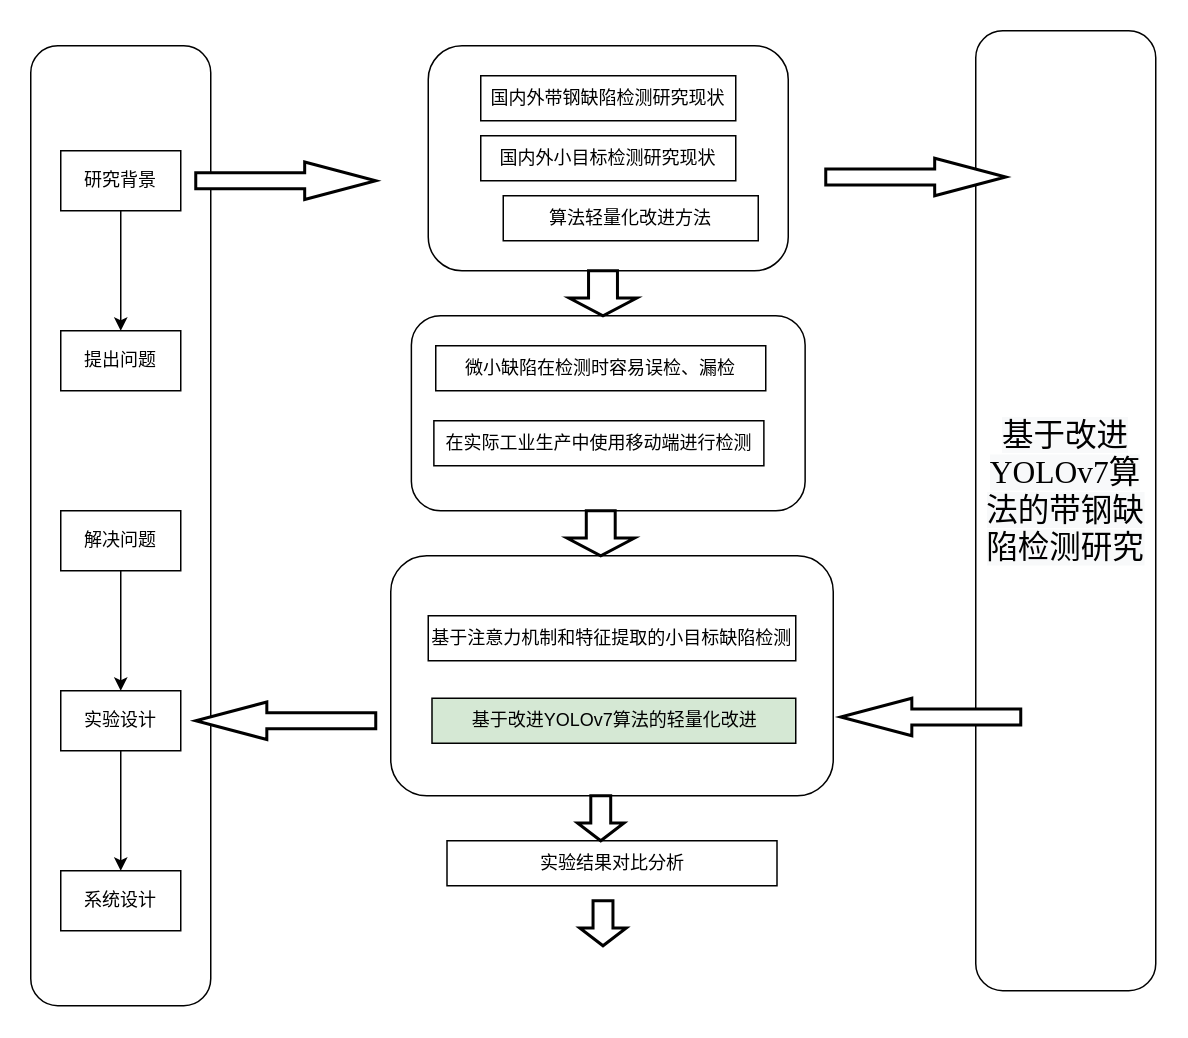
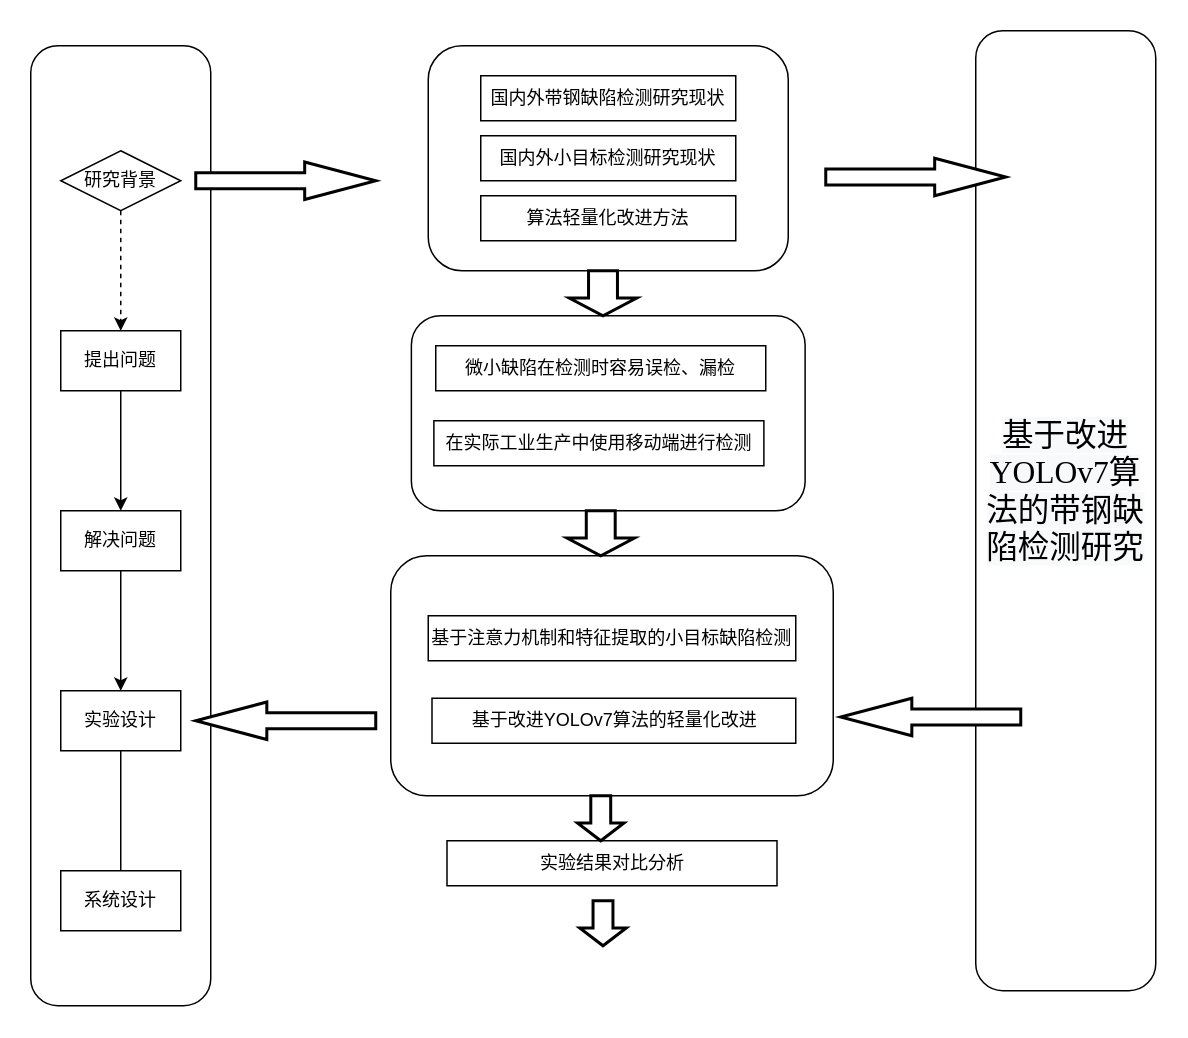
  <mxCell id="0" />
  <mxCell id="1" parent="0" />
  <mxCell id="2" value="" style="rounded=1;whiteSpace=wrap;html=1;" vertex="1" parent="1"><mxGeometry x="20" y="30" width="120" height="640" as="geometry" /></mxCell>
- <mxCell id="3" value="" style="edgeStyle=orthogonalEdgeStyle;rounded=0;orthogonalLoop=1;jettySize=auto;html=1;" edge="1" parent="1" source="4" target="6"><mxGeometry relative="1" as="geometry" /></mxCell>
- <mxCell id="4" value="研究背景" style="rounded=0;whiteSpace=wrap;html=1;" vertex="1" parent="1"><mxGeometry x="40" y="100" width="80" height="40" as="geometry" /></mxCell>
+ <mxCell id="3" value="" style="edgeStyle=orthogonalEdgeStyle;rounded=0;orthogonalLoop=1;jettySize=auto;html=1;dashed=1;" edge="1" parent="1" source="4" target="6"><mxGeometry relative="1" as="geometry" /></mxCell>
+ <mxCell id="4" value="研究背景" style="rhombus;whiteSpace=wrap;html=1;" vertex="1" parent="1"><mxGeometry x="40" y="100" width="80" height="40" as="geometry" /></mxCell>
+ <mxCell id="5" value="" style="edgeStyle=orthogonalEdgeStyle;rounded=0;orthogonalLoop=1;jettySize=auto;html=1;" edge="1" parent="1" source="6" target="8"><mxGeometry relative="1" as="geometry" /></mxCell>
  <mxCell id="6" value="提出问题" style="rounded=0;whiteSpace=wrap;html=1;" vertex="1" parent="1"><mxGeometry x="40" y="220" width="80" height="40" as="geometry" /></mxCell>
  <mxCell id="7" value="" style="edgeStyle=orthogonalEdgeStyle;rounded=0;orthogonalLoop=1;jettySize=auto;html=1;" edge="1" parent="1" source="8" target="10"><mxGeometry relative="1" as="geometry" /></mxCell>
  <mxCell id="8" value="解决问题" style="rounded=0;whiteSpace=wrap;html=1;" vertex="1" parent="1"><mxGeometry x="40" y="340" width="80" height="40" as="geometry" /></mxCell>
- <mxCell id="9" value="" style="edgeStyle=orthogonalEdgeStyle;rounded=0;orthogonalLoop=1;jettySize=auto;html=1;" edge="1" parent="1" source="10" target="11"><mxGeometry relative="1" as="geometry" /></mxCell>
+ <mxCell id="9" value="" style="edgeStyle=orthogonalEdgeStyle;rounded=0;orthogonalLoop=1;jettySize=auto;html=1;endArrow=none;" edge="1" parent="1" source="10" target="11"><mxGeometry relative="1" as="geometry" /></mxCell>
  <mxCell id="10" value="实验设计" style="rounded=0;whiteSpace=wrap;html=1;" vertex="1" parent="1"><mxGeometry x="40" y="460" width="80" height="40" as="geometry" /></mxCell>
  <mxCell id="11" value="系统设计" style="rounded=0;whiteSpace=wrap;html=1;" vertex="1" parent="1"><mxGeometry x="40" y="580" width="80" height="40" as="geometry" /></mxCell>
  <mxCell id="12" value="" style="shape=mxgraph.arrows.arrow_right;html=1;verticalLabelPosition=bottom;verticalAlign=top;strokeWidth=2;strokeColor=#000000;" vertex="1" parent="1"><mxGeometry x="130" y="107.5" width="120" height="25" as="geometry" /></mxCell>
  <mxCell id="13" value="" style="rounded=1;whiteSpace=wrap;html=1;" vertex="1" parent="1"><mxGeometry x="285" y="30" width="240" height="150" as="geometry" /></mxCell>
  <mxCell id="14" value="国内外带钢缺陷检测研究现状" style="rounded=0;whiteSpace=wrap;html=1;" vertex="1" parent="1"><mxGeometry x="320" y="50" width="170" height="30" as="geometry" /></mxCell>
  <mxCell id="15" value="国内外小目标检测研究现状" style="rounded=0;whiteSpace=wrap;html=1;" vertex="1" parent="1"><mxGeometry x="320" y="90" width="170" height="30" as="geometry" /></mxCell>
- <mxCell id="16" value="算法轻量化改进方法" style="whiteSpace=wrap;html=1;rounded=0;" vertex="1" parent="1"><mxGeometry x="335" y="130" width="170" height="30" as="geometry" /></mxCell>
+ <mxCell id="16" value="算法轻量化改进方法" style="whiteSpace=wrap;html=1;rounded=0;" vertex="1" parent="1"><mxGeometry x="320" y="130" width="170" height="30" as="geometry" /></mxCell>
  <mxCell id="17" value="&#10;&lt;span style=&quot;color: rgb(0, 0, 0); font-size: 21px; font-style: normal; font-variant-ligatures: normal; font-variant-caps: normal; font-weight: 400; letter-spacing: normal; orphans: 2; text-align: center; text-indent: 0px; text-transform: none; widows: 2; word-spacing: 0px; -webkit-text-stroke-width: 0px; background-color: rgb(248, 249, 250); text-decoration-thickness: initial; text-decoration-style: initial; text-decoration-color: initial; float: none; display: inline !important;&quot;&gt;基于改进YOLOv7算法的带钢缺陷检测研究&lt;/span&gt;&#10;&#10;" style="rounded=1;whiteSpace=wrap;html=1;fontSize=21;fontFamily=Times New Roman;" vertex="1" parent="1"><mxGeometry x="650" y="20" width="120" height="640" as="geometry" /></mxCell>
  <mxCell id="18" value="" style="rounded=1;whiteSpace=wrap;html=1;" vertex="1" parent="1"><mxGeometry x="260" y="370" width="295" height="160" as="geometry" /></mxCell>
  <mxCell id="19" value="基于注意力机制和特征提取的小目标缺陷检测" style="rounded=0;whiteSpace=wrap;html=1;" vertex="1" parent="1"><mxGeometry x="285" y="410" width="245" height="30" as="geometry" /></mxCell>
  <mxCell id="20" value="" style="shape=mxgraph.arrows.arrow_right;html=1;verticalLabelPosition=bottom;verticalAlign=top;strokeWidth=2;strokeColor=#000000;direction=west;" vertex="1" parent="1"><mxGeometry x="130" y="467.5" width="120" height="25" as="geometry" /></mxCell>
  <mxCell id="21" value="实验结果对比分析" style="rounded=0;whiteSpace=wrap;html=1;" vertex="1" parent="1"><mxGeometry x="297.5" y="560" width="220" height="30" as="geometry" /></mxCell>
- <mxCell id="22" value="基于改进YOLOv7算法的轻量化改进" style="rounded=0;whiteSpace=wrap;html=1;fillColor=#d5e8d4;" vertex="1" parent="1"><mxGeometry x="287.5" y="465" width="242.5" height="30" as="geometry" /></mxCell>
+ <mxCell id="22" value="基于改进YOLOv7算法的轻量化改进" style="rounded=0;whiteSpace=wrap;html=1;" vertex="1" parent="1"><mxGeometry x="287.5" y="465" width="242.5" height="30" as="geometry" /></mxCell>
  <mxCell id="23" value="" style="rounded=1;whiteSpace=wrap;html=1;fillStyle=hatch;fontFamily=Times New Roman;fontSize=28;" vertex="1" parent="1"><mxGeometry x="273.75" y="210" width="262.5" height="130" as="geometry" /></mxCell>
  <mxCell id="24" value="微小缺陷在检测时容易误检、漏检" style="rounded=0;whiteSpace=wrap;html=1;fillStyle=hatch;fontFamily=Times New Roman;fontSize=12;" vertex="1" parent="1"><mxGeometry x="290" y="230" width="220" height="30" as="geometry" /></mxCell>
  <mxCell id="25" value="在实际工业生产中使用移动端进行检测" style="rounded=0;whiteSpace=wrap;html=1;fillStyle=hatch;fontFamily=Times New Roman;fontSize=12;" vertex="1" parent="1"><mxGeometry x="288.75" y="280" width="220" height="30" as="geometry" /></mxCell>
  <mxCell id="26" value="" style="shape=mxgraph.arrows.arrow_right;html=1;verticalLabelPosition=bottom;verticalAlign=top;strokeWidth=2;strokeColor=#000000;direction=east;" vertex="1" parent="1"><mxGeometry x="550" y="105" width="120" height="25" as="geometry" /></mxCell>
  <mxCell id="27" value="" style="shape=mxgraph.arrows.arrow_right;html=1;verticalLabelPosition=bottom;verticalAlign=top;strokeWidth=2;strokeColor=#000000;direction=west;" vertex="1" parent="1"><mxGeometry x="560" y="465" width="120" height="25" as="geometry" /></mxCell>
  <mxCell id="28" value="" style="shape=mxgraph.arrows.arrow_down;html=1;verticalLabelPosition=bottom;verticalAlign=top;strokeWidth=2;strokeColor=#000000;fillStyle=hatch;fontFamily=Times New Roman;fontSize=21;" vertex="1" parent="1"><mxGeometry x="379" y="180" width="45" height="30" as="geometry" /></mxCell>
  <mxCell id="29" value="" style="shape=mxgraph.arrows.arrow_down;html=1;verticalLabelPosition=bottom;verticalAlign=top;strokeWidth=2;strokeColor=#000000;fillStyle=hatch;fontFamily=Times New Roman;fontSize=21;" vertex="1" parent="1"><mxGeometry x="377.5" y="340" width="45" height="30" as="geometry" /></mxCell>
  <mxCell id="30" value="" style="shape=mxgraph.arrows.arrow_down;html=1;verticalLabelPosition=bottom;verticalAlign=top;strokeWidth=2;strokeColor=#000000;fillStyle=hatch;fontFamily=Times New Roman;fontSize=21;" vertex="1" parent="1"><mxGeometry x="384.5" y="530" width="31" height="30" as="geometry" /></mxCell>
  <mxCell id="31" value="" style="shape=mxgraph.arrows.arrow_down;html=1;verticalLabelPosition=bottom;verticalAlign=top;strokeWidth=2;strokeColor=#000000;fillStyle=hatch;fontFamily=Times New Roman;fontSize=21;" vertex="1" parent="1"><mxGeometry x="386" y="600" width="31" height="30" as="geometry" /></mxCell>
